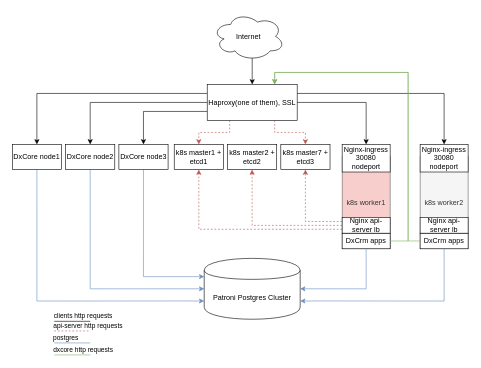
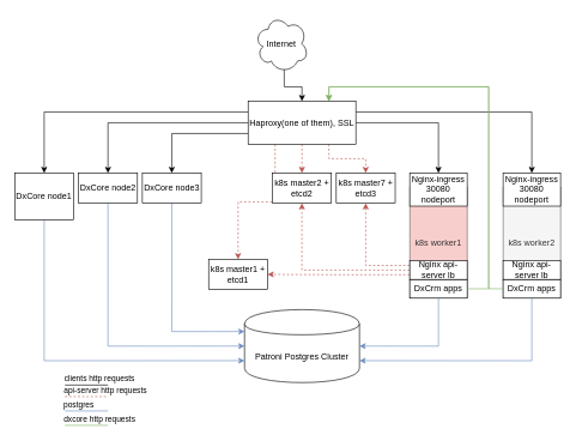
  <mxCell id="0" />
  <mxCell id="1" parent="0" />
  <mxCell id="2" style="edgeStyle=orthogonalEdgeStyle;rounded=0;orthogonalLoop=1;jettySize=auto;html=1;exitX=0.55;exitY=0.95;exitDx=0;exitDy=0;exitPerimeter=0;" parent="1" source="3" target="12" edge="1"><mxGeometry relative="1" as="geometry" /></mxCell>
- <mxCell id="3" value="Internet" style="ellipse;shape=cloud;whiteSpace=wrap;html=1;" parent="1" vertex="1"><mxGeometry x="354" y="20" width="120" height="80" as="geometry" /></mxCell>
+ <mxCell id="3" value="Internet" style="ellipse;shape=cloud;whiteSpace=wrap;html=1;" parent="1" vertex="1"><mxGeometry x="354" y="20" width="75" height="80" as="geometry" /></mxCell>
  <mxCell id="4" style="edgeStyle=orthogonalEdgeStyle;rounded=0;orthogonalLoop=1;jettySize=auto;html=1;exitX=1;exitY=0.5;exitDx=0;exitDy=0;" parent="1" source="12" target="28" edge="1"><mxGeometry relative="1" as="geometry" /></mxCell>
  <mxCell id="5" style="edgeStyle=orthogonalEdgeStyle;rounded=0;orthogonalLoop=1;jettySize=auto;html=1;exitX=1;exitY=0.25;exitDx=0;exitDy=0;" parent="1" source="12" target="33" edge="1"><mxGeometry relative="1" as="geometry" /></mxCell>
  <mxCell id="6" style="edgeStyle=orthogonalEdgeStyle;rounded=0;orthogonalLoop=1;jettySize=auto;html=1;exitX=0;exitY=0.25;exitDx=0;exitDy=0;" parent="1" source="12" target="14" edge="1"><mxGeometry relative="1" as="geometry" /></mxCell>
  <mxCell id="7" style="edgeStyle=orthogonalEdgeStyle;rounded=0;orthogonalLoop=1;jettySize=auto;html=1;exitX=0;exitY=0.5;exitDx=0;exitDy=0;" parent="1" source="12" target="16" edge="1"><mxGeometry relative="1" as="geometry" /></mxCell>
  <mxCell id="8" style="edgeStyle=orthogonalEdgeStyle;rounded=0;orthogonalLoop=1;jettySize=auto;html=1;exitX=0;exitY=0.75;exitDx=0;exitDy=0;" parent="1" source="12" target="18" edge="1"><mxGeometry relative="1" as="geometry" /></mxCell>
  <mxCell id="9" style="edgeStyle=orthogonalEdgeStyle;rounded=0;orthogonalLoop=1;jettySize=auto;html=1;exitX=0.25;exitY=1;exitDx=0;exitDy=0;fillColor=#f8cecc;strokeColor=#b85450;dashed=1;" parent="1" source="12" target="19" edge="1"><mxGeometry relative="1" as="geometry" /></mxCell>
+ <mxCell id="10" style="edgeStyle=orthogonalEdgeStyle;rounded=0;orthogonalLoop=1;jettySize=auto;html=1;exitX=0.5;exitY=1;exitDx=0;exitDy=0;fillColor=#f8cecc;strokeColor=#b85450;dashed=1;" parent="1" source="12" target="20" edge="1"><mxGeometry relative="1" as="geometry" /></mxCell>
  <mxCell id="11" style="edgeStyle=orthogonalEdgeStyle;rounded=0;orthogonalLoop=1;jettySize=auto;html=1;exitX=0.75;exitY=1;exitDx=0;exitDy=0;fillColor=#f8cecc;strokeColor=#b85450;dashed=1;" parent="1" source="12" target="21" edge="1"><mxGeometry relative="1" as="geometry" /></mxCell>
  <mxCell id="12" value="Haproxy(one of them), SSL" style="rounded=0;whiteSpace=wrap;html=1;" parent="1" vertex="1"><mxGeometry x="345" y="140" width="150" height="60" as="geometry" /></mxCell>
  <mxCell id="13" style="edgeStyle=orthogonalEdgeStyle;rounded=0;orthogonalLoop=1;jettySize=auto;html=1;exitX=0.5;exitY=1;exitDx=0;exitDy=0;entryX=0;entryY=0.7;entryDx=0;entryDy=0;fillColor=#dae8fc;strokeColor=#6c8ebf;" parent="1" source="14" target="22" edge="1"><mxGeometry relative="1" as="geometry" /></mxCell>
- <mxCell id="14" value="DxCore node1" style="rounded=0;whiteSpace=wrap;html=1;" parent="1" vertex="1"><mxGeometry x="20" y="240" width="82.025" height="42" as="geometry" /></mxCell>
+ <mxCell id="14" value="DxCore node1" style="rounded=0;whiteSpace=wrap;html=1;" parent="1" vertex="1"><mxGeometry x="20" y="240" width="82.025" height="65" as="geometry" /></mxCell>
  <mxCell id="15" style="edgeStyle=orthogonalEdgeStyle;rounded=0;orthogonalLoop=1;jettySize=auto;html=1;exitX=0.5;exitY=1;exitDx=0;exitDy=0;entryX=0;entryY=0.5;entryDx=0;entryDy=0;fillColor=#dae8fc;strokeColor=#6c8ebf;" parent="1" source="16" target="22" edge="1"><mxGeometry relative="1" as="geometry" /></mxCell>
  <mxCell id="16" value="DxCore node2" style="rounded=0;whiteSpace=wrap;html=1;" parent="1" vertex="1"><mxGeometry x="108.861" y="240" width="82.025" height="42" as="geometry" /></mxCell>
  <mxCell id="17" style="edgeStyle=orthogonalEdgeStyle;rounded=0;orthogonalLoop=1;jettySize=auto;html=1;exitX=0.5;exitY=1;exitDx=0;exitDy=0;entryX=0;entryY=0.3;entryDx=0;entryDy=0;fillColor=#dae8fc;strokeColor=#6c8ebf;" parent="1" source="18" target="22" edge="1"><mxGeometry relative="1" as="geometry" /></mxCell>
  <mxCell id="18" value="DxCore node3" style="rounded=0;whiteSpace=wrap;html=1;" parent="1" vertex="1"><mxGeometry x="197.722" y="240" width="82.025" height="42" as="geometry" /></mxCell>
- <mxCell id="19" value="k8s master1 + etcd1" style="rounded=0;whiteSpace=wrap;html=1;" parent="1" vertex="1"><mxGeometry x="290.003" y="240" width="82.025" height="42" as="geometry" /></mxCell>
+ <mxCell id="19" value="k8s master1 + etcd1" style="rounded=0;whiteSpace=wrap;html=1;" parent="1" vertex="1"><mxGeometry x="290.003" y="360" width="82.025" height="42" as="geometry" /></mxCell>
  <mxCell id="20" value="k8s master2 + etcd2" style="rounded=0;whiteSpace=wrap;html=1;" parent="1" vertex="1"><mxGeometry x="378.864" y="240" width="82.025" height="42" as="geometry" /></mxCell>
  <mxCell id="21" value="k8s master7 + etcd3" style="rounded=0;whiteSpace=wrap;html=1;" parent="1" vertex="1"><mxGeometry x="467.725" y="240" width="82.025" height="42" as="geometry" /></mxCell>
  <mxCell id="22" value="Patroni Postgres Cluster" style="shape=cylinder;whiteSpace=wrap;html=1;boundedLbl=1;backgroundOutline=1;" parent="1" vertex="1"><mxGeometry x="340" y="430" width="160" height="101.5" as="geometry" /></mxCell>
  <mxCell id="23" style="edgeStyle=orthogonalEdgeStyle;rounded=0;orthogonalLoop=1;jettySize=auto;html=1;exitX=0;exitY=0.25;exitDx=0;exitDy=0;entryX=0.5;entryY=1;entryDx=0;entryDy=0;fillColor=#f8cecc;strokeColor=#b85450;dashed=1;" parent="1" source="30" target="21" edge="1"><mxGeometry relative="1" as="geometry" /></mxCell>
  <mxCell id="24" style="edgeStyle=orthogonalEdgeStyle;rounded=0;orthogonalLoop=1;jettySize=auto;html=1;exitX=0;exitY=0.5;exitDx=0;exitDy=0;entryX=0.5;entryY=1;entryDx=0;entryDy=0;fillColor=#f8cecc;strokeColor=#b85450;dashed=1;" parent="1" source="30" target="20" edge="1"><mxGeometry relative="1" as="geometry" /></mxCell>
  <mxCell id="25" style="edgeStyle=orthogonalEdgeStyle;rounded=0;orthogonalLoop=1;jettySize=auto;html=1;exitX=0;exitY=0.75;exitDx=0;exitDy=0;fillColor=#f8cecc;strokeColor=#b85450;dashed=1;" parent="1" source="30" target="19" edge="1"><mxGeometry relative="1" as="geometry" /></mxCell>
  <mxCell id="26" value="" style="group" parent="1" vertex="1" connectable="0"><mxGeometry x="570" y="240" width="80" height="174" as="geometry" /></mxCell>
  <mxCell id="27" value="k8s worker1" style="rounded=0;whiteSpace=wrap;html=1;fillColor=#f8cecc;strokeColor=#666666;fontColor=#333333;" parent="26" vertex="1"><mxGeometry y="20" width="80" height="154" as="geometry" /></mxCell>
  <mxCell id="28" value="Nginx-ingress 30080 nodeport" style="rounded=0;whiteSpace=wrap;html=1;" parent="26" vertex="1"><mxGeometry width="80" height="46" as="geometry" /></mxCell>
  <mxCell id="29" value="DxCrm apps" style="rounded=0;whiteSpace=wrap;html=1;" parent="26" vertex="1"><mxGeometry y="148" width="80" height="26" as="geometry" /></mxCell>
  <mxCell id="30" value="Nginx api-server lb" style="rounded=0;whiteSpace=wrap;html=1;" parent="26" vertex="1"><mxGeometry y="122" width="80" height="26" as="geometry" /></mxCell>
  <mxCell id="31" value="" style="group" parent="1" vertex="1" connectable="0"><mxGeometry x="700" y="240" width="80" height="174" as="geometry" /></mxCell>
  <mxCell id="32" value="k8s worker2" style="rounded=0;whiteSpace=wrap;html=1;fillColor=#f5f5f5;strokeColor=#666666;fontColor=#333333;" parent="31" vertex="1"><mxGeometry y="20" width="80" height="154" as="geometry" /></mxCell>
  <mxCell id="33" value="Nginx-ingress 30080 nodeport" style="rounded=0;whiteSpace=wrap;html=1;" parent="31" vertex="1"><mxGeometry width="80" height="46" as="geometry" /></mxCell>
  <mxCell id="34" value="DxCrm apps" style="rounded=0;whiteSpace=wrap;html=1;" parent="31" vertex="1"><mxGeometry y="148" width="80" height="26" as="geometry" /></mxCell>
  <mxCell id="35" value="Nginx api-server lb" style="rounded=0;whiteSpace=wrap;html=1;" parent="31" vertex="1"><mxGeometry y="122" width="80" height="26" as="geometry" /></mxCell>
  <mxCell id="36" style="edgeStyle=orthogonalEdgeStyle;rounded=0;orthogonalLoop=1;jettySize=auto;html=1;exitX=0.5;exitY=1;exitDx=0;exitDy=0;entryX=1;entryY=0.7;entryDx=0;entryDy=0;fillColor=#dae8fc;strokeColor=#6c8ebf;" parent="1" source="34" target="22" edge="1"><mxGeometry relative="1" as="geometry" /></mxCell>
  <mxCell id="37" style="edgeStyle=orthogonalEdgeStyle;rounded=0;orthogonalLoop=1;jettySize=auto;html=1;exitX=0.5;exitY=1;exitDx=0;exitDy=0;entryX=1;entryY=0.5;entryDx=0;entryDy=0;fillColor=#dae8fc;strokeColor=#6c8ebf;" parent="1" source="29" target="22" edge="1"><mxGeometry relative="1" as="geometry" /></mxCell>
  <mxCell id="38" style="edgeStyle=orthogonalEdgeStyle;rounded=0;orthogonalLoop=1;jettySize=auto;html=1;exitX=1;exitY=0.5;exitDx=0;exitDy=0;entryX=0.75;entryY=0;entryDx=0;entryDy=0;fillColor=#d5e8d4;strokeColor=#82b366;" parent="1" source="29" target="12" edge="1"><mxGeometry relative="1" as="geometry"><Array as="points"><mxPoint x="680" y="401" /><mxPoint x="680" y="120" /><mxPoint x="458" y="120" /></Array></mxGeometry></mxCell>
  <mxCell id="39" style="edgeStyle=orthogonalEdgeStyle;rounded=0;orthogonalLoop=1;jettySize=auto;html=1;exitX=0;exitY=0.5;exitDx=0;exitDy=0;entryX=0.75;entryY=0;entryDx=0;entryDy=0;fillColor=#d5e8d4;strokeColor=#82b366;" parent="1" source="34" target="12" edge="1"><mxGeometry relative="1" as="geometry"><Array as="points"><mxPoint x="680" y="401" /><mxPoint x="680" y="120" /><mxPoint x="458" y="120" /></Array></mxGeometry></mxCell>
  <mxCell id="40" value="" style="endArrow=none;html=1;fillColor=#f8cecc;strokeColor=#b85450;dashed=1;" edge="1" parent="1"><mxGeometry width="50" height="50" relative="1" as="geometry"><mxPoint x="90" y="551" as="sourcePoint" /><mxPoint x="150" y="551" as="targetPoint" /></mxGeometry></mxCell>
  <mxCell id="41" value="api-server http requests" style="edgeLabel;html=1;align=center;verticalAlign=middle;resizable=0;points=[];" vertex="1" connectable="0" parent="40"><mxGeometry x="0.145" y="-1" relative="1" as="geometry"><mxPoint x="21" y="-10" as="offset" /></mxGeometry></mxCell>
  <mxCell id="42" value="" style="endArrow=none;html=1;fillColor=#dae8fc;strokeColor=#6c8ebf;" edge="1" parent="1"><mxGeometry width="50" height="50" relative="1" as="geometry"><mxPoint x="90" y="571" as="sourcePoint" /><mxPoint x="150" y="571" as="targetPoint" /></mxGeometry></mxCell>
  <mxCell id="43" value="postgres" style="edgeLabel;html=1;align=center;verticalAlign=middle;resizable=0;points=[];" vertex="1" connectable="0" parent="42"><mxGeometry x="0.145" y="-1" relative="1" as="geometry"><mxPoint x="-16" y="-11" as="offset" /></mxGeometry></mxCell>
  <mxCell id="44" value="" style="endArrow=none;html=1;fillColor=#d5e8d4;strokeColor=#82b366;" edge="1" parent="1"><mxGeometry width="50" height="50" relative="1" as="geometry"><mxPoint x="90" y="591" as="sourcePoint" /><mxPoint x="150" y="591" as="targetPoint" /></mxGeometry></mxCell>
  <mxCell id="45" value="dxcore http requests" style="edgeLabel;html=1;align=center;verticalAlign=middle;resizable=0;points=[];" vertex="1" connectable="0" parent="44"><mxGeometry x="0.145" y="-1" relative="1" as="geometry"><mxPoint x="13" y="-11" as="offset" /></mxGeometry></mxCell>
  <mxCell id="46" value="" style="endArrow=none;html=1;" edge="1" parent="1"><mxGeometry width="50" height="50" relative="1" as="geometry"><mxPoint x="90" y="535" as="sourcePoint" /><mxPoint x="150" y="535" as="targetPoint" /></mxGeometry></mxCell>
  <mxCell id="47" value="clients http requests" style="edgeLabel;html=1;align=center;verticalAlign=middle;resizable=0;points=[];" vertex="1" connectable="0" parent="46"><mxGeometry x="0.145" y="-1" relative="1" as="geometry"><mxPoint x="13" y="-11" as="offset" /></mxGeometry></mxCell>
